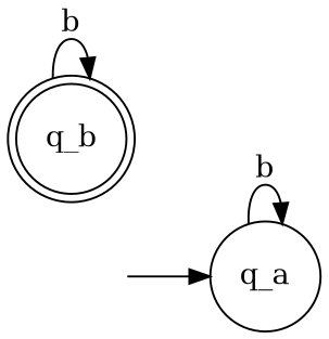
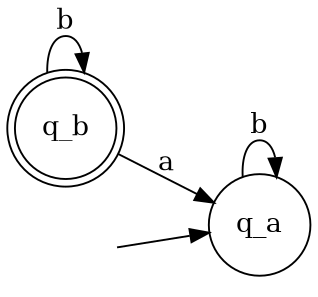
  digraph {
    rankdir=LR
    edge [style=">=stealth',shorten >=1pt"]
    q_a [shape=circle]
    q_b [shape=doublecircle]
    n3 [label=" " shape=plaintext]
    q_a -> q_a [label=b]
+   q_b -> q_a [label=a]
    q_b -> q_b [label=b]
    n3 -> q_a
  }
